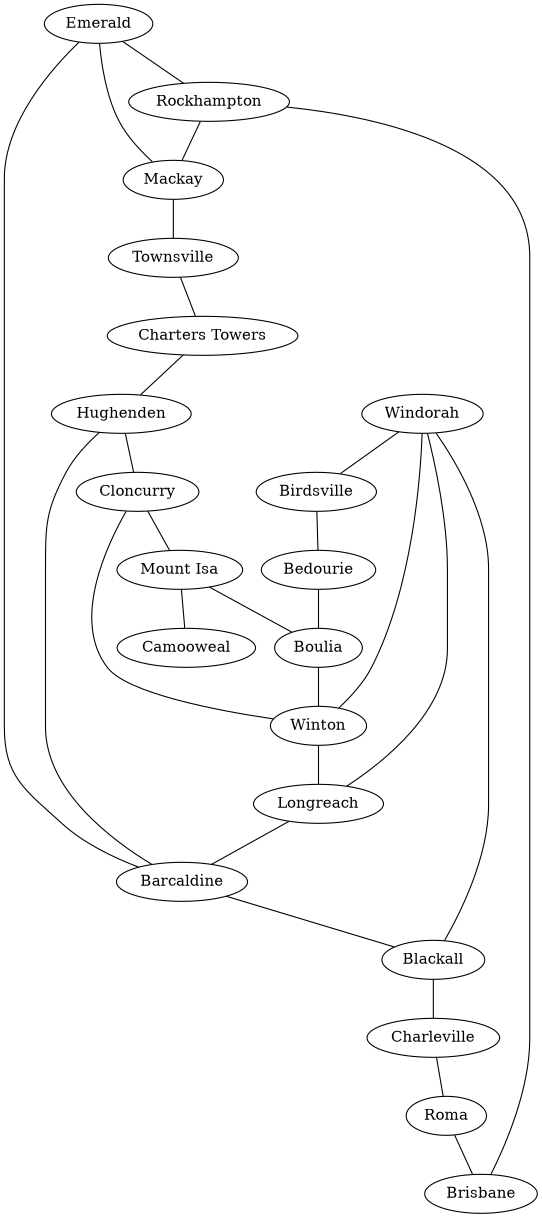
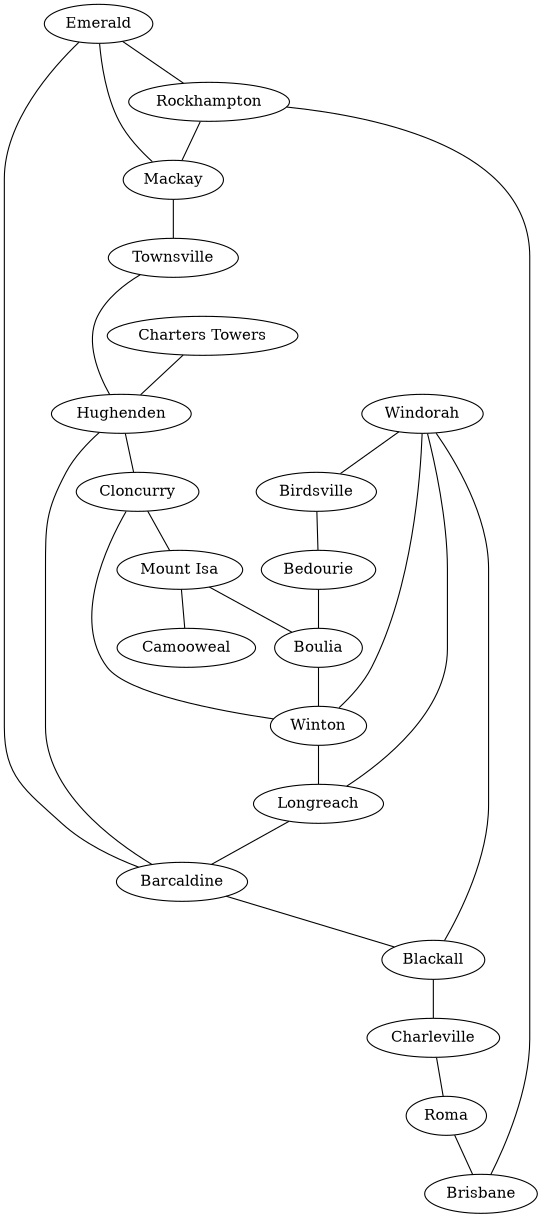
  graph {
    rankdir=BT
    Brisbane
    Roma
    Charleville
    Camooweal
    "Mount Isa"
    Cloncurry
    Hughenden
    Winton
    "Charters Towers"
    Boulia
    Windorah
    Townsville
    Mackay
    Emerald
    Rockhampton
    Bedourie
    Birdsville
    Longreach
    Barcaldine
    Blackall
    Brisbane -- Roma
    Roma -- Charleville
    Charleville -- Blackall
    Camooweal -- "Mount Isa"
    "Mount Isa" -- Cloncurry
    Cloncurry -- Hughenden
    Cloncurry -- Winton
    Hughenden -- "Charters Towers"
    Winton -- Boulia
    Winton -- Windorah
-   "Charters Towers" -- Townsville
+   Hughenden -- Townsville
    Boulia -- "Mount Isa"
    Boulia -- Bedourie
    Townsville -- Mackay
    Mackay -- Emerald
    Mackay -- Rockhampton
    Rockhampton -- Brisbane
    Rockhampton -- Emerald
    Bedourie -- Birdsville
    Birdsville -- Windorah
    Longreach -- Winton
    Longreach -- Windorah
    Barcaldine -- Hughenden
    Barcaldine -- Emerald
    Barcaldine -- Longreach
    Blackall -- Windorah
    Blackall -- Barcaldine
  }
